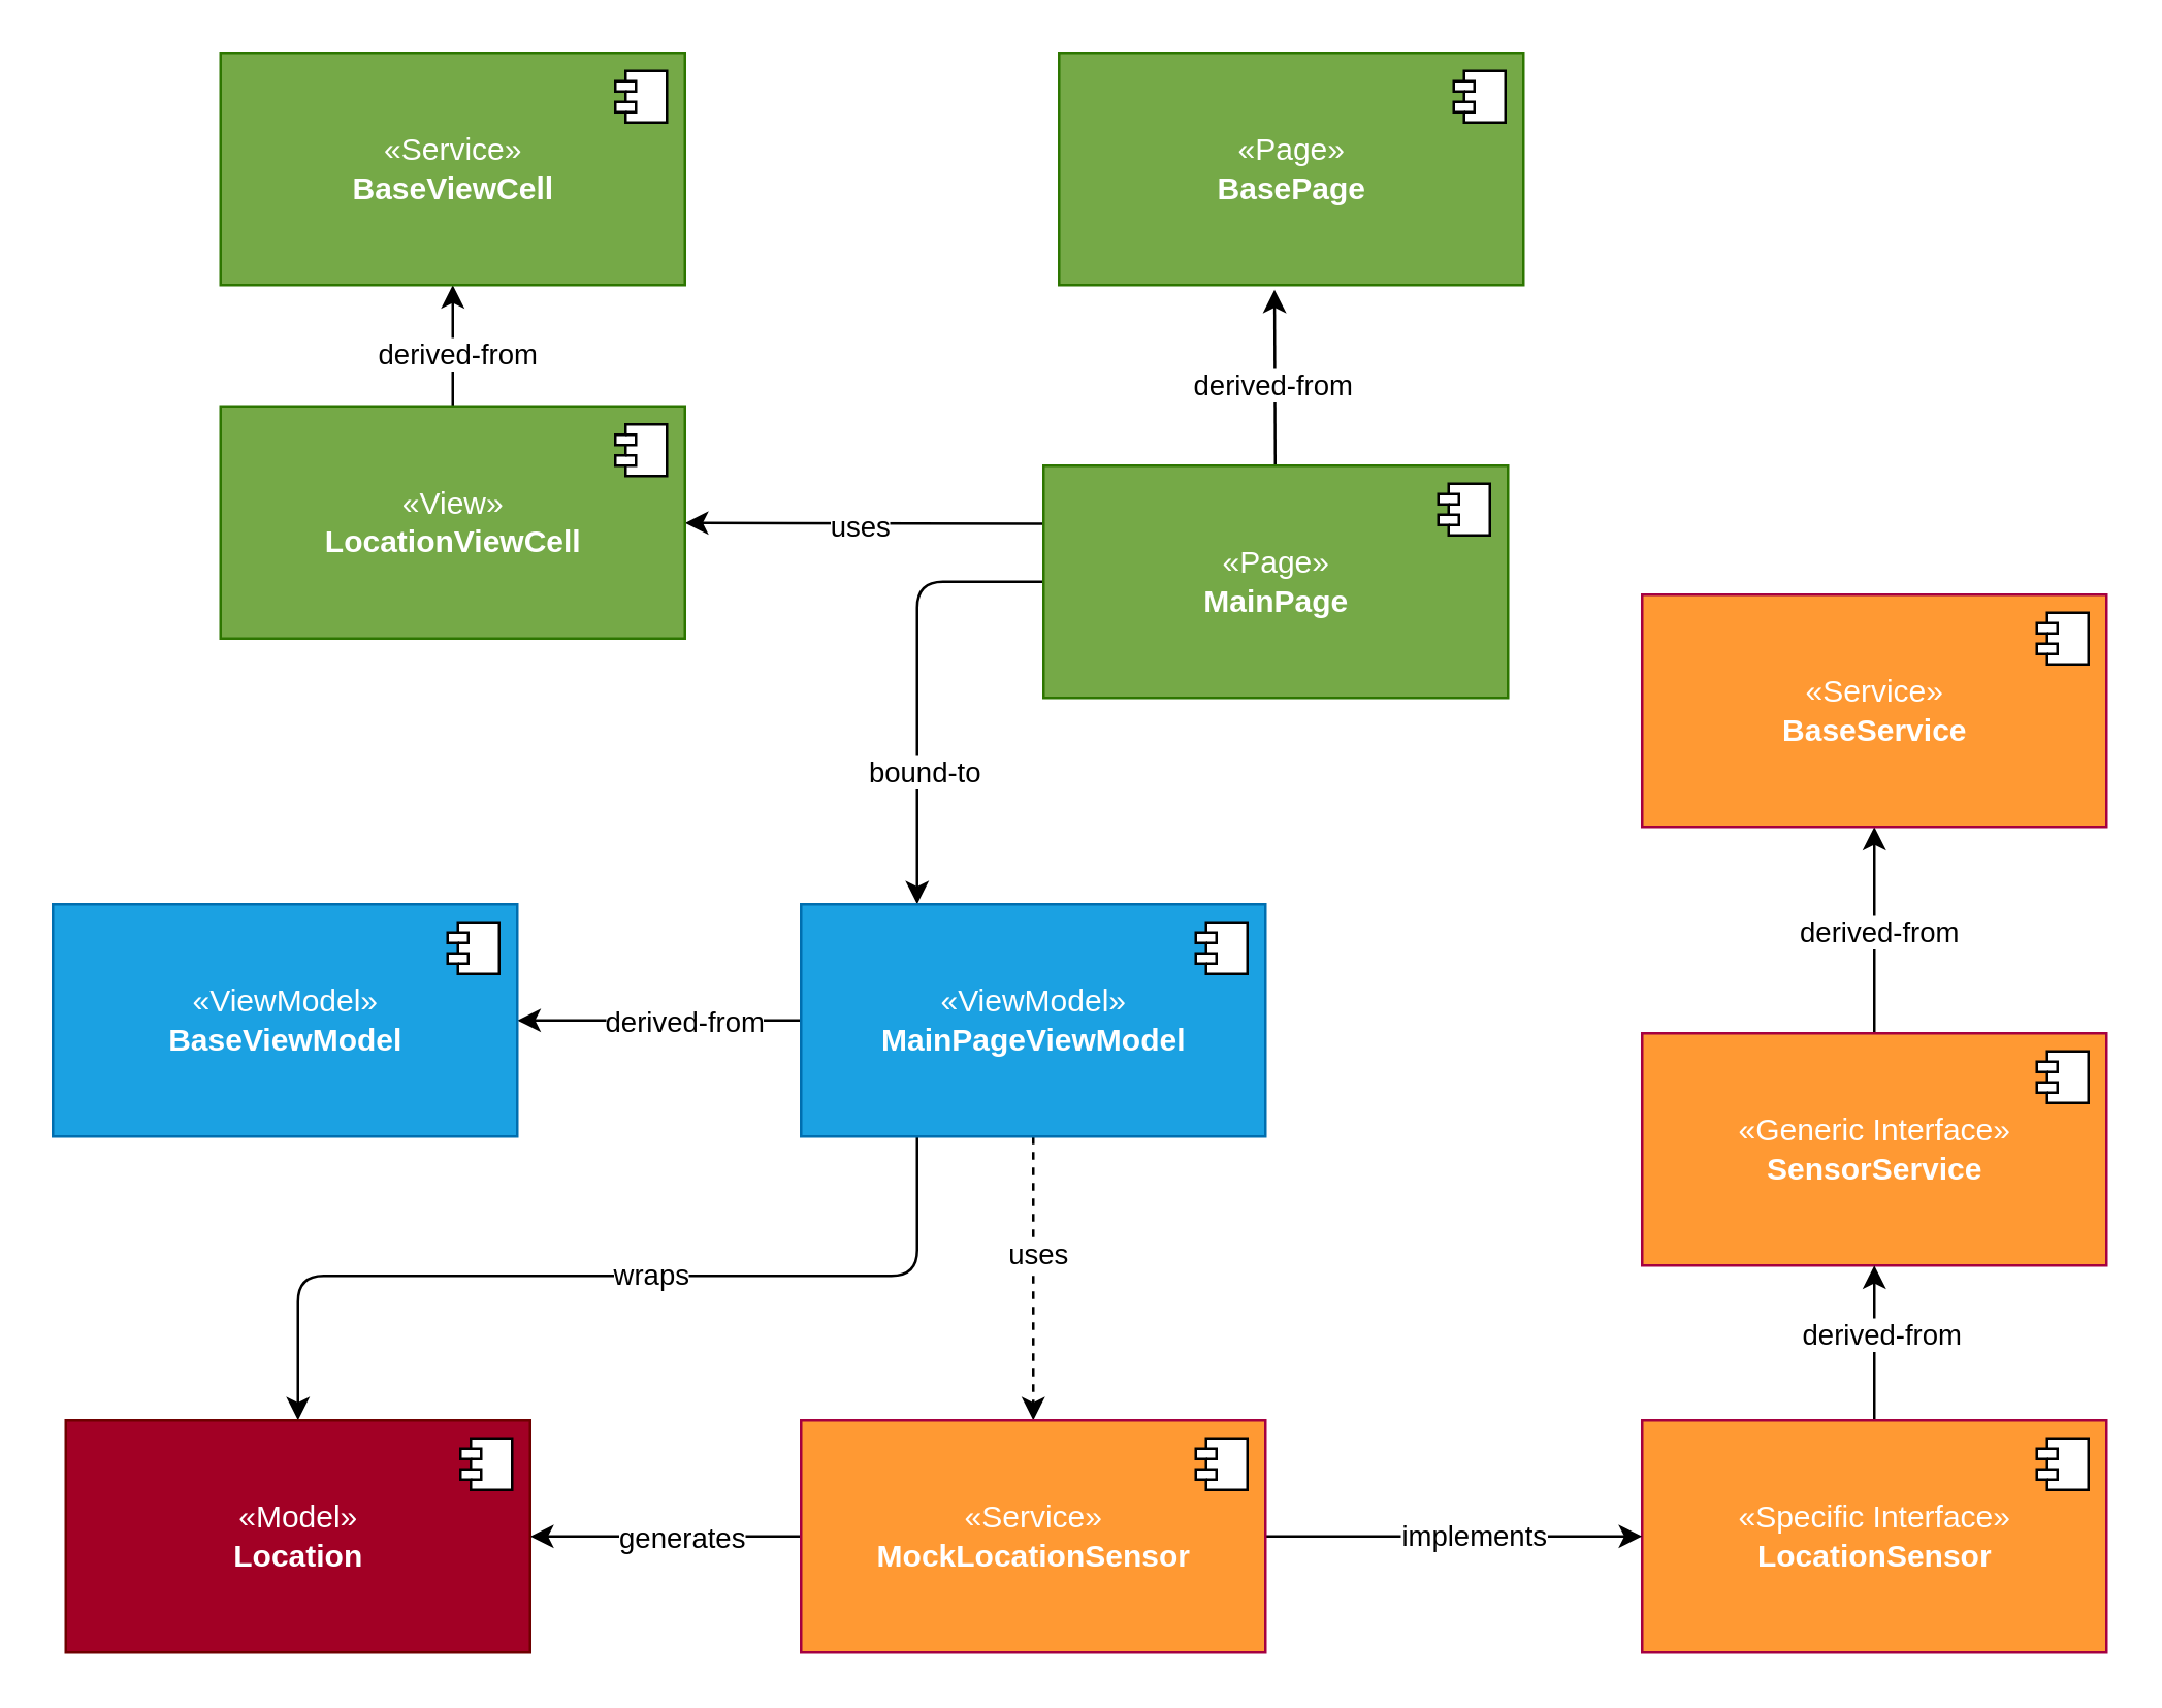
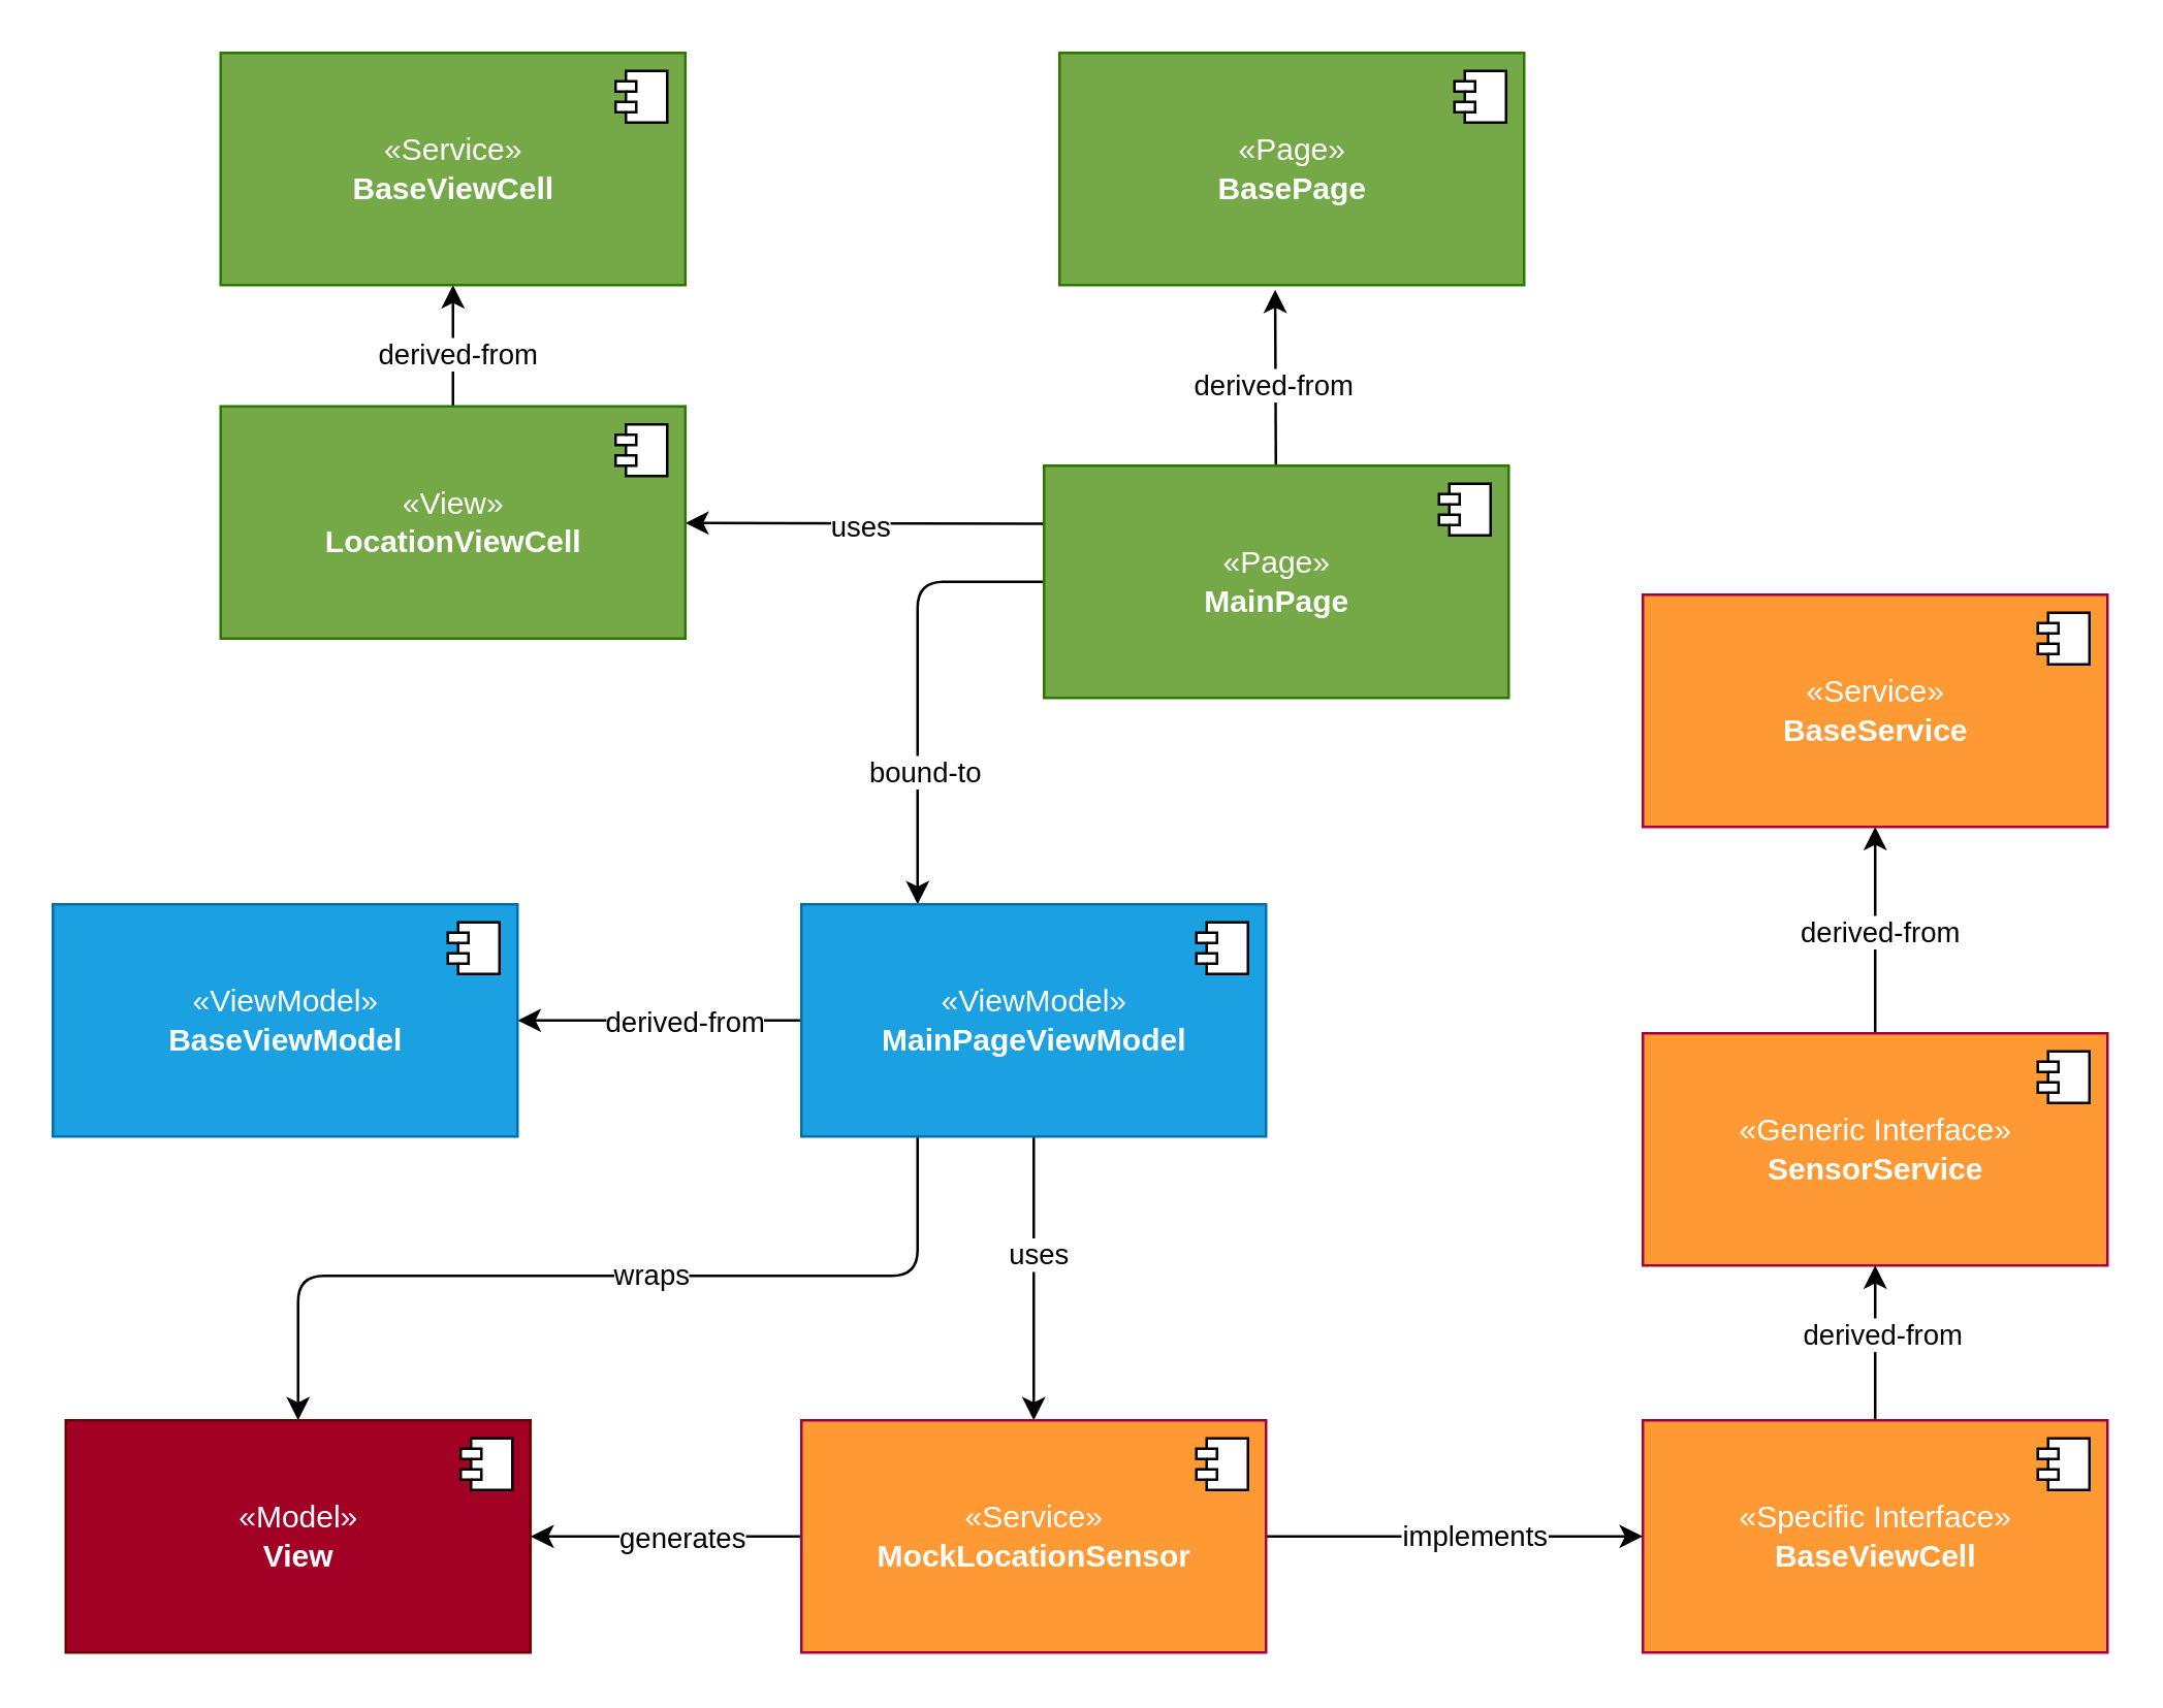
  <mxCell id="0" />
  <mxCell id="1" parent="0" />
  <mxCell id="2" style="edgeStyle=none;html=1;entryX=0.25;entryY=0;entryDx=0;entryDy=0;exitX=0;exitY=0.5;exitDx=0;exitDy=0;" parent="1" source="8" target="16" edge="1"><mxGeometry relative="1" as="geometry"><Array as="points"><mxPoint x="355" y="225" /></Array></mxGeometry></mxCell>
  <mxCell id="3" value="bound-to" style="edgeLabel;html=1;align=center;verticalAlign=middle;resizable=0;points=[];" parent="2" vertex="1" connectable="0"><mxGeometry x="0.402" y="2" relative="1" as="geometry"><mxPoint as="offset" /></mxGeometry></mxCell>
  <mxCell id="4" style="edgeStyle=none;html=1;entryX=0.464;entryY=1.02;entryDx=0;entryDy=0;entryPerimeter=0;" edge="1" parent="1" source="8" target="32"><mxGeometry relative="1" as="geometry" /></mxCell>
  <mxCell id="5" value="derived-from" style="edgeLabel;html=1;align=center;verticalAlign=middle;resizable=0;points=[];" vertex="1" connectable="0" parent="4"><mxGeometry x="-0.237" y="1" relative="1" as="geometry"><mxPoint y="-6" as="offset" /></mxGeometry></mxCell>
  <mxCell id="6" value="" style="edgeStyle=none;html=1;exitX=0;exitY=0.25;exitDx=0;exitDy=0;" edge="1" parent="1" source="8" target="40"><mxGeometry relative="1" as="geometry" /></mxCell>
  <mxCell id="7" value="uses" style="edgeLabel;html=1;align=center;verticalAlign=middle;resizable=0;points=[];" vertex="1" connectable="0" parent="6"><mxGeometry x="0.214" y="1" relative="1" as="geometry"><mxPoint x="13" as="offset" /></mxGeometry></mxCell>
  <mxCell id="8" value="«Page»&lt;br&gt;&lt;b&gt;MainPage&lt;/b&gt;" style="html=1;dropTarget=0;fillColor=#75A947;fontColor=#ffffff;strokeColor=#2D7600;" parent="1" vertex="1"><mxGeometry x="404" y="180" width="180" height="90" as="geometry" /></mxCell>
  <mxCell id="9" value="" style="shape=module;jettyWidth=8;jettyHeight=4;" parent="8" vertex="1"><mxGeometry x="1" width="20" height="20" relative="1" as="geometry"><mxPoint x="-27" y="7" as="offset" /></mxGeometry></mxCell>
- <mxCell id="10" style="edgeStyle=none;html=1;entryX=0.5;entryY=0;entryDx=0;entryDy=0;dashed=1;" parent="1" source="16" target="30" edge="1"><mxGeometry relative="1" as="geometry" /></mxCell>
+ <mxCell id="10" style="edgeStyle=none;html=1;entryX=0.5;entryY=0;entryDx=0;entryDy=0;" parent="1" source="16" target="30" edge="1"><mxGeometry relative="1" as="geometry" /></mxCell>
  <mxCell id="11" value="uses" style="edgeLabel;html=1;align=center;verticalAlign=middle;resizable=0;points=[];" parent="10" vertex="1" connectable="0"><mxGeometry x="-0.178" y="1" relative="1" as="geometry"><mxPoint as="offset" /></mxGeometry></mxCell>
  <mxCell id="12" value="" style="edgeStyle=none;html=1;" edge="1" parent="1" source="16" target="34"><mxGeometry relative="1" as="geometry" /></mxCell>
  <mxCell id="13" value="derived-from" style="edgeLabel;html=1;align=center;verticalAlign=middle;resizable=0;points=[];" vertex="1" connectable="0" parent="12"><mxGeometry x="-0.41" y="-2" relative="1" as="geometry"><mxPoint x="-14" y="2" as="offset" /></mxGeometry></mxCell>
  <mxCell id="14" style="edgeStyle=none;html=1;entryX=0.5;entryY=0;entryDx=0;entryDy=0;exitX=0.25;exitY=1;exitDx=0;exitDy=0;" edge="1" parent="1" source="16" target="44"><mxGeometry relative="1" as="geometry"><mxPoint x="365" y="434" as="sourcePoint" /><Array as="points"><mxPoint x="355" y="494" /><mxPoint x="115" y="494" /></Array></mxGeometry></mxCell>
  <mxCell id="15" value="wraps" style="edgeLabel;html=1;align=center;verticalAlign=middle;resizable=0;points=[];" vertex="1" connectable="0" parent="14"><mxGeometry x="-0.095" y="-2" relative="1" as="geometry"><mxPoint y="1" as="offset" /></mxGeometry></mxCell>
  <mxCell id="16" value="«ViewModel»&lt;br&gt;&lt;b&gt;MainPageViewModel&lt;/b&gt;" style="html=1;dropTarget=0;fillColor=#1ba1e2;fontColor=#ffffff;strokeColor=#006EAF;" parent="1" vertex="1"><mxGeometry x="310" y="350" width="180" height="90" as="geometry" /></mxCell>
  <mxCell id="17" value="" style="shape=module;jettyWidth=8;jettyHeight=4;" parent="16" vertex="1"><mxGeometry x="1" width="20" height="20" relative="1" as="geometry"><mxPoint x="-27" y="7" as="offset" /></mxGeometry></mxCell>
  <mxCell id="18" value="" style="edgeStyle=none;html=1;" edge="1" parent="1" source="20" target="36"><mxGeometry relative="1" as="geometry" /></mxCell>
  <mxCell id="19" value="derived-from" style="edgeLabel;html=1;align=center;verticalAlign=middle;resizable=0;points=[];" vertex="1" connectable="0" parent="18"><mxGeometry x="0.295" y="-1" relative="1" as="geometry"><mxPoint y="12" as="offset" /></mxGeometry></mxCell>
  <mxCell id="20" value="«Generic Interface»&lt;br&gt;&lt;b&gt;SensorService&lt;/b&gt;" style="html=1;dropTarget=0;fillColor=#FF9933;fontColor=#ffffff;strokeColor=#A50040;" parent="1" vertex="1"><mxGeometry x="636" y="400" width="180" height="90" as="geometry" /></mxCell>
  <mxCell id="21" value="" style="shape=module;jettyWidth=8;jettyHeight=4;" parent="20" vertex="1"><mxGeometry x="1" width="20" height="20" relative="1" as="geometry"><mxPoint x="-27" y="7" as="offset" /></mxGeometry></mxCell>
  <mxCell id="22" style="edgeStyle=none;html=1;entryX=0.5;entryY=1;entryDx=0;entryDy=0;exitX=0.5;exitY=0;exitDx=0;exitDy=0;" parent="1" source="24" target="20" edge="1"><mxGeometry relative="1" as="geometry" /></mxCell>
  <mxCell id="23" value="derived-from" style="edgeLabel;html=1;align=center;verticalAlign=middle;resizable=0;points=[];" parent="22" vertex="1" connectable="0"><mxGeometry x="0.117" y="-2" relative="1" as="geometry"><mxPoint as="offset" /></mxGeometry></mxCell>
- <mxCell id="24" value="«Specific Interface»&lt;br&gt;&lt;b&gt;LocationSensor&lt;/b&gt;" style="html=1;dropTarget=0;fillColor=#FF9933;fontColor=#ffffff;strokeColor=#A50040;" parent="1" vertex="1"><mxGeometry x="636" y="550" width="180" height="90" as="geometry" /></mxCell>
+ <mxCell id="24" value="«Specific Interface»&lt;br&gt;&lt;b&gt;BaseViewCell&lt;/b&gt;" style="html=1;dropTarget=0;fillColor=#FF9933;fontColor=#ffffff;strokeColor=#A50040;" parent="1" vertex="1"><mxGeometry x="636" y="550" width="180" height="90" as="geometry" /></mxCell>
  <mxCell id="25" value="" style="shape=module;jettyWidth=8;jettyHeight=4;" parent="24" vertex="1"><mxGeometry x="1" width="20" height="20" relative="1" as="geometry"><mxPoint x="-27" y="7" as="offset" /></mxGeometry></mxCell>
  <mxCell id="26" style="edgeStyle=none;html=1;entryX=0;entryY=0.5;entryDx=0;entryDy=0;" parent="1" source="30" target="24" edge="1"><mxGeometry relative="1" as="geometry" /></mxCell>
  <mxCell id="27" value="implements" style="edgeLabel;html=1;align=center;verticalAlign=middle;resizable=0;points=[];" parent="26" vertex="1" connectable="0"><mxGeometry x="0.093" y="1" relative="1" as="geometry"><mxPoint as="offset" /></mxGeometry></mxCell>
  <mxCell id="28" style="edgeStyle=none;html=1;entryX=1;entryY=0.5;entryDx=0;entryDy=0;" edge="1" parent="1" source="30" target="44"><mxGeometry relative="1" as="geometry" /></mxCell>
  <mxCell id="29" value="generates" style="edgeLabel;html=1;align=center;verticalAlign=middle;resizable=0;points=[];" vertex="1" connectable="0" parent="28"><mxGeometry x="-0.191" relative="1" as="geometry"><mxPoint x="-5" as="offset" /></mxGeometry></mxCell>
  <mxCell id="30" value="«Service»&lt;br&gt;&lt;b&gt;MockLocationSensor&lt;/b&gt;" style="html=1;dropTarget=0;fillColor=#FF9933;fontColor=#ffffff;strokeColor=#A50040;" parent="1" vertex="1"><mxGeometry x="310" y="550" width="180" height="90" as="geometry" /></mxCell>
  <mxCell id="31" value="" style="shape=module;jettyWidth=8;jettyHeight=4;" parent="30" vertex="1"><mxGeometry x="1" width="20" height="20" relative="1" as="geometry"><mxPoint x="-27" y="7" as="offset" /></mxGeometry></mxCell>
  <mxCell id="32" value="«Page»&lt;br&gt;&lt;b&gt;BasePage&lt;/b&gt;" style="html=1;dropTarget=0;fillColor=#75A947;fontColor=#ffffff;strokeColor=#2D7600;" vertex="1" parent="1"><mxGeometry x="410" y="20" width="180" height="90" as="geometry" /></mxCell>
  <mxCell id="33" value="" style="shape=module;jettyWidth=8;jettyHeight=4;" vertex="1" parent="32"><mxGeometry x="1" width="20" height="20" relative="1" as="geometry"><mxPoint x="-27" y="7" as="offset" /></mxGeometry></mxCell>
  <mxCell id="34" value="«ViewModel»&lt;br&gt;&lt;b&gt;BaseViewModel&lt;/b&gt;" style="html=1;dropTarget=0;fillColor=#1ba1e2;fontColor=#ffffff;strokeColor=#006EAF;" vertex="1" parent="1"><mxGeometry x="20" y="350" width="180" height="90" as="geometry" /></mxCell>
  <mxCell id="35" value="" style="shape=module;jettyWidth=8;jettyHeight=4;" vertex="1" parent="34"><mxGeometry x="1" width="20" height="20" relative="1" as="geometry"><mxPoint x="-27" y="7" as="offset" /></mxGeometry></mxCell>
  <mxCell id="36" value="«Service»&lt;br&gt;&lt;b&gt;BaseService&lt;/b&gt;" style="html=1;dropTarget=0;fillColor=#FF9933;fontColor=#ffffff;strokeColor=#A50040;" vertex="1" parent="1"><mxGeometry x="636" y="230" width="180" height="90" as="geometry" /></mxCell>
  <mxCell id="37" value="" style="shape=module;jettyWidth=8;jettyHeight=4;" vertex="1" parent="36"><mxGeometry x="1" width="20" height="20" relative="1" as="geometry"><mxPoint x="-27" y="7" as="offset" /></mxGeometry></mxCell>
  <mxCell id="38" value="" style="edgeStyle=none;html=1;" edge="1" parent="1" source="40" target="42"><mxGeometry relative="1" as="geometry" /></mxCell>
  <mxCell id="39" value="derived-from" style="edgeLabel;html=1;align=center;verticalAlign=middle;resizable=0;points=[];" vertex="1" connectable="0" parent="38"><mxGeometry x="-0.481" y="-1" relative="1" as="geometry"><mxPoint y="-9" as="offset" /></mxGeometry></mxCell>
  <mxCell id="40" value="«View»&lt;br&gt;&lt;b&gt;LocationViewCell&lt;/b&gt;" style="html=1;dropTarget=0;fillColor=#75A947;fontColor=#ffffff;strokeColor=#2D7600;" vertex="1" parent="1"><mxGeometry x="85" y="157" width="180" height="90" as="geometry" /></mxCell>
  <mxCell id="41" value="" style="shape=module;jettyWidth=8;jettyHeight=4;" vertex="1" parent="40"><mxGeometry x="1" width="20" height="20" relative="1" as="geometry"><mxPoint x="-27" y="7" as="offset" /></mxGeometry></mxCell>
  <mxCell id="42" value="«Service»&lt;br&gt;&lt;b&gt;BaseViewCell&lt;/b&gt;" style="html=1;dropTarget=0;fillColor=#75A947;fontColor=#ffffff;strokeColor=#2D7600;" vertex="1" parent="1"><mxGeometry x="85" y="20" width="180" height="90" as="geometry" /></mxCell>
  <mxCell id="43" value="" style="shape=module;jettyWidth=8;jettyHeight=4;" vertex="1" parent="42"><mxGeometry x="1" width="20" height="20" relative="1" as="geometry"><mxPoint x="-27" y="7" as="offset" /></mxGeometry></mxCell>
- <mxCell id="44" value="«Model»&lt;br&gt;&lt;b&gt;Location&lt;/b&gt;" style="html=1;dropTarget=0;fillColor=#a20025;fontColor=#ffffff;strokeColor=#6F0000;" vertex="1" parent="1"><mxGeometry x="25" y="550" width="180" height="90" as="geometry" /></mxCell>
+ <mxCell id="44" value="«Model»&lt;br&gt;&lt;b&gt;View&lt;/b&gt;" style="html=1;dropTarget=0;fillColor=#a20025;fontColor=#ffffff;strokeColor=#6F0000;" vertex="1" parent="1"><mxGeometry x="25" y="550" width="180" height="90" as="geometry" /></mxCell>
  <mxCell id="45" value="" style="shape=module;jettyWidth=8;jettyHeight=4;" vertex="1" parent="44"><mxGeometry x="1" width="20" height="20" relative="1" as="geometry"><mxPoint x="-27" y="7" as="offset" /></mxGeometry></mxCell>
